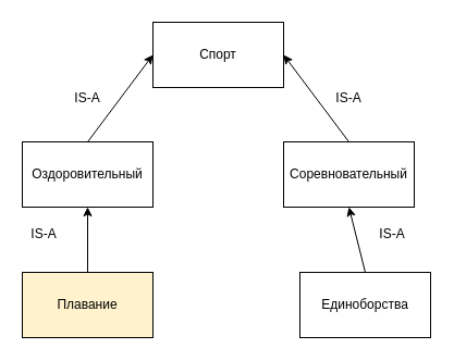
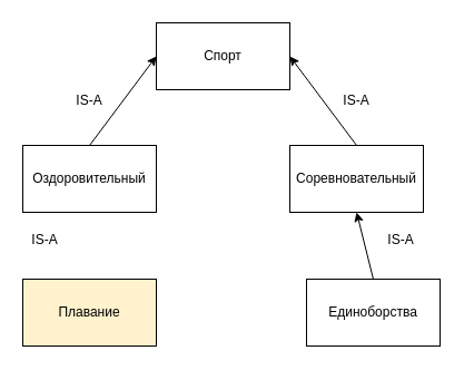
  <mxCell id="0" />
  <mxCell id="1" parent="0" />
  <mxCell id="2" value="Спорт" style="rounded=0;whiteSpace=wrap;html=1;" vertex="1" parent="1"><mxGeometry x="140" y="20" width="120" height="60" as="geometry" /></mxCell>
  <mxCell id="3" value="&lt;span&gt;Оздоровительный&lt;/span&gt;" style="rounded=0;whiteSpace=wrap;html=1;" vertex="1" parent="1"><mxGeometry x="20" y="130" width="120" height="60" as="geometry" /></mxCell>
  <mxCell id="4" value="&lt;span&gt;Соревновательный&lt;/span&gt;" style="rounded=0;whiteSpace=wrap;html=1;" vertex="1" parent="1"><mxGeometry x="260" y="130" width="120" height="60" as="geometry" /></mxCell>
  <mxCell id="5" value="&lt;span&gt;Плавание&lt;/span&gt;" style="rounded=0;whiteSpace=wrap;html=1;fillColor=#fff2cc;" vertex="1" parent="1"><mxGeometry x="20" y="250" width="120" height="60" as="geometry" /></mxCell>
  <mxCell id="6" value="&lt;span&gt;Единоборства&lt;/span&gt;" style="rounded=0;whiteSpace=wrap;html=1;" vertex="1" parent="1"><mxGeometry x="275" y="250" width="120" height="60" as="geometry" /></mxCell>
  <mxCell id="7" value="" style="endArrow=classic;html=1;entryX=0;entryY=0.5;entryDx=0;entryDy=0;exitX=0.5;exitY=0;exitDx=0;exitDy=0;" edge="1" parent="1" source="3" target="2"><mxGeometry width="50" height="50" relative="1" as="geometry"><mxPoint x="40" y="110" as="sourcePoint" /><mxPoint x="90" y="60" as="targetPoint" /></mxGeometry></mxCell>
  <mxCell id="8" value="" style="endArrow=classic;html=1;entryX=1;entryY=0.5;entryDx=0;entryDy=0;exitX=0.5;exitY=0;exitDx=0;exitDy=0;" edge="1" parent="1" source="4" target="2"><mxGeometry width="50" height="50" relative="1" as="geometry"><mxPoint x="-70" y="80" as="sourcePoint" /><mxPoint x="-20" y="30" as="targetPoint" /></mxGeometry></mxCell>
- <mxCell id="9" value="" style="endArrow=classic;html=1;entryX=0.5;entryY=1;entryDx=0;entryDy=0;exitX=0.5;exitY=0;exitDx=0;exitDy=0;" edge="1" parent="1" source="5" target="3"><mxGeometry width="50" height="50" relative="1" as="geometry"><mxPoint x="-110" y="250" as="sourcePoint" /><mxPoint x="-60" y="200" as="targetPoint" /></mxGeometry></mxCell>
  <mxCell id="10" value="" style="endArrow=classic;html=1;entryX=0.5;entryY=1;entryDx=0;entryDy=0;exitX=0.5;exitY=0;exitDx=0;exitDy=0;" edge="1" parent="1" source="6" target="4"><mxGeometry width="50" height="50" relative="1" as="geometry"><mxPoint x="-90" y="250" as="sourcePoint" /><mxPoint x="-40" y="200" as="targetPoint" /></mxGeometry></mxCell>
  <mxCell id="11" value="IS-A" style="text;html=1;strokeColor=none;fillColor=none;align=center;verticalAlign=middle;whiteSpace=wrap;rounded=0;" vertex="1" parent="1"><mxGeometry x="300" y="80" width="40" height="20" as="geometry" /></mxCell>
  <mxCell id="12" value="IS-A" style="text;html=1;strokeColor=none;fillColor=none;align=center;verticalAlign=middle;whiteSpace=wrap;rounded=0;" vertex="1" parent="1"><mxGeometry x="60" y="80" width="40" height="20" as="geometry" /></mxCell>
  <mxCell id="13" value="IS-A" style="text;html=1;strokeColor=none;fillColor=none;align=center;verticalAlign=middle;whiteSpace=wrap;rounded=0;" vertex="1" parent="1"><mxGeometry x="20" y="205" width="40" height="20" as="geometry" /></mxCell>
  <mxCell id="14" value="IS-A" style="text;html=1;strokeColor=none;fillColor=none;align=center;verticalAlign=middle;whiteSpace=wrap;rounded=0;" vertex="1" parent="1"><mxGeometry x="340" y="205" width="40" height="20" as="geometry" /></mxCell>
